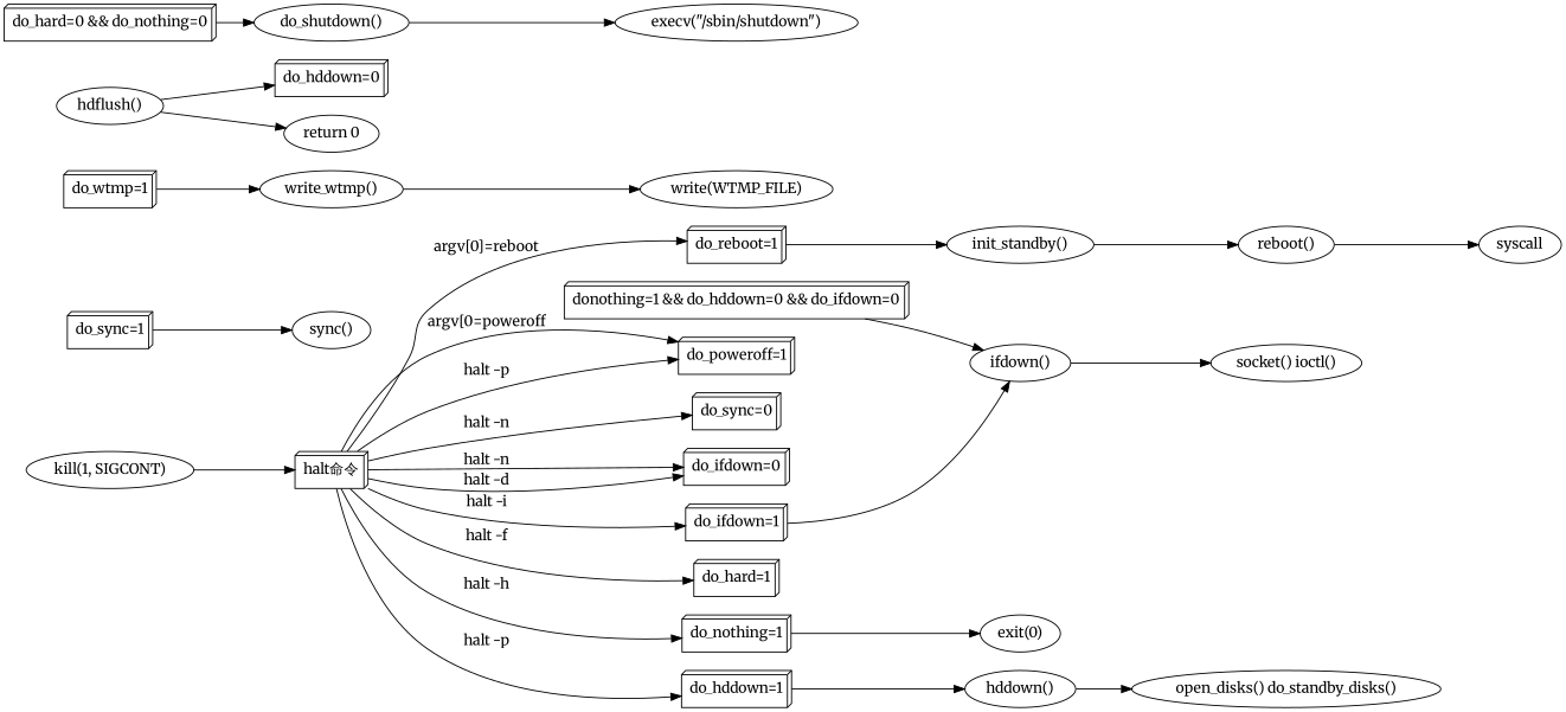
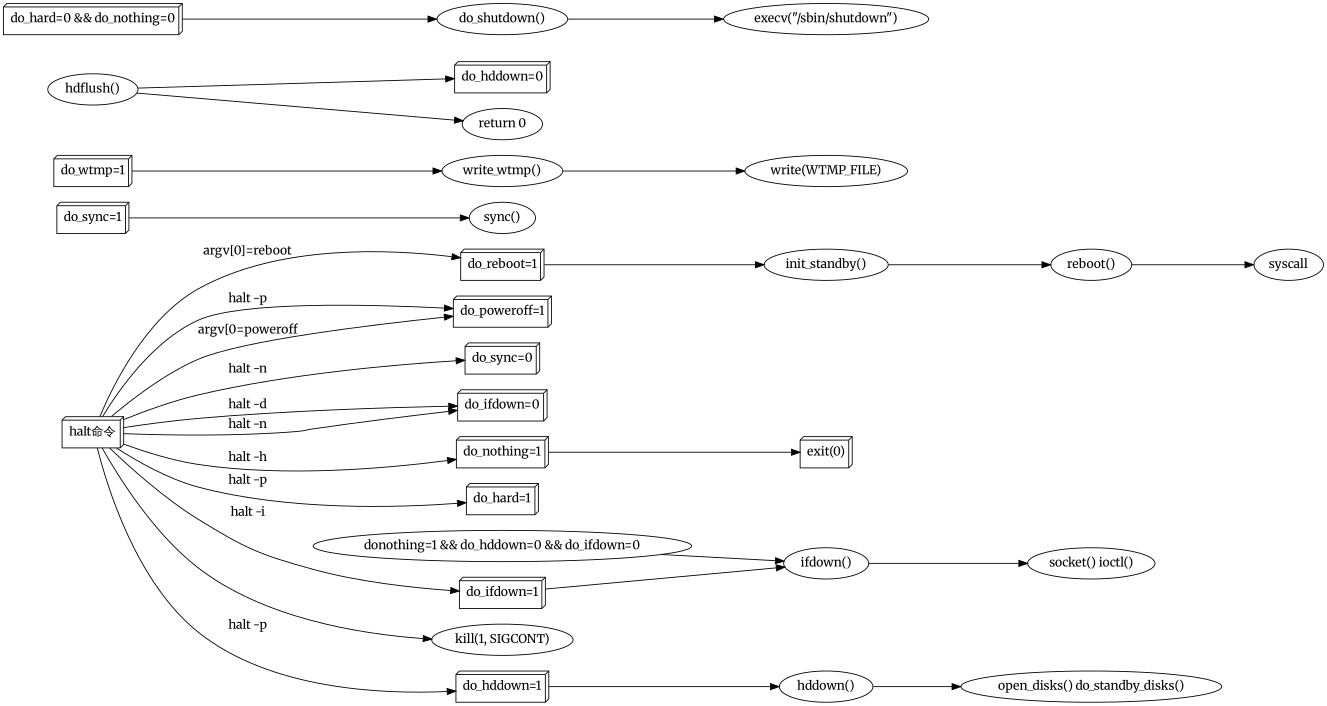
  digraph {
    fontname=Merriweather
    rankdir=LR
    node [fontname=Merriweather shape=ellipse]
    edge [fontname=Merriweather]
    "halt命令" [shape=box3d]
    "do_reboot=1" [shape=box3d]
    "do_poweroff=1" [shape=box3d]
    "do_sync=0" [shape=box3d]
    n5 [label="do_ifdown=0" shape=box3d]
    "do_nothing=1" [shape=box3d]
    "do_hard=1" [shape=box3d]
    "do_ifdown=1" [shape=box3d]
    "do_hddown=1" [shape=box3d]
    "kill(1, SIGCONT)"
    n11 [label="init_standby()"]
-   "exit(0)"
+   "exit(0)" [shape=box3d]
    "ifdown()"
    "hddown()"
    "reboot()"
    "socket() ioctl()"
    "open_disks() do_standby_disks()"
    "do_sync=1" [shape=box3d]
    "sync()"
    "do_wtmp=1" [shape=box3d]
    "write_wtmp()"
    "write(WTMP_FILE)"
    "do_hddown=0" [shape=box3d]
    "hdflush()"
    "return 0"
    "do_hard=0 && do_nothing=0" [shape=box3d]
    "do_shutdown()"
    "execv(\"/sbin/shutdown\")"
-   "donothing=1 && do_hddown=0 && do_ifdown=0" [shape=box3d]
+   "donothing=1 && do_hddown=0 && do_ifdown=0"
    syscall
    "halt命令" -> "do_reboot=1" [label="argv[0]=reboot"]
    "halt命令" -> "do_poweroff=1" [label="argv[0=poweroff"]
    "halt命令" -> "do_poweroff=1" [label="halt -p"]
    "halt命令" -> "do_sync=0" [label="halt -n"]
    "halt命令" -> n5 [label="halt -n"]
    "halt命令" -> n5 [label="halt -d"]
    "halt命令" -> "do_nothing=1" [label="halt -h"]
-   "halt命令" -> "do_hard=1" [label="halt -f"]
+   "halt命令" -> "do_hard=1" [label="halt -p"]
    "halt命令" -> "do_ifdown=1" [label="halt -i"]
    "halt命令" -> "do_hddown=1" [label="halt -p"]
-   "kill(1, SIGCONT)" -> "halt命令"
+   "halt命令" -> "kill(1, SIGCONT)"
    "do_reboot=1" -> n11
    "do_nothing=1" -> "exit(0)"
    "do_ifdown=1" -> "ifdown()"
    "do_hddown=1" -> "hddown()"
    n11 -> "reboot()"
    "ifdown()" -> "socket() ioctl()"
    "hddown()" -> "open_disks() do_standby_disks()"
    "reboot()" -> syscall
    "do_sync=1" -> "sync()"
    "do_wtmp=1" -> "write_wtmp()"
    "write_wtmp()" -> "write(WTMP_FILE)"
    "hdflush()" -> "do_hddown=0"
    "hdflush()" -> "return 0"
    "do_hard=0 && do_nothing=0" -> "do_shutdown()"
    "do_shutdown()" -> "execv(\"/sbin/shutdown\")"
    "donothing=1 && do_hddown=0 && do_ifdown=0" -> "ifdown()"
  }
